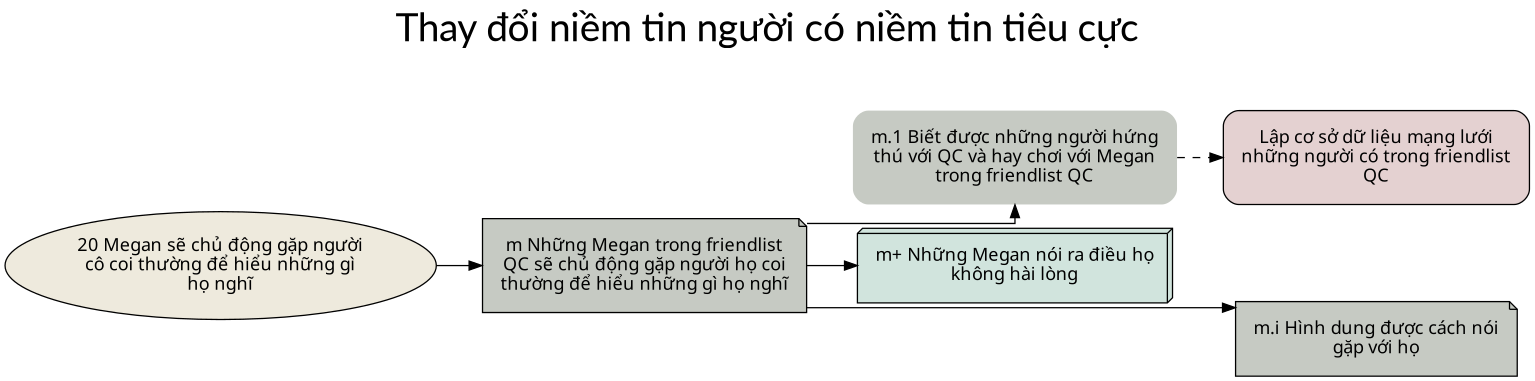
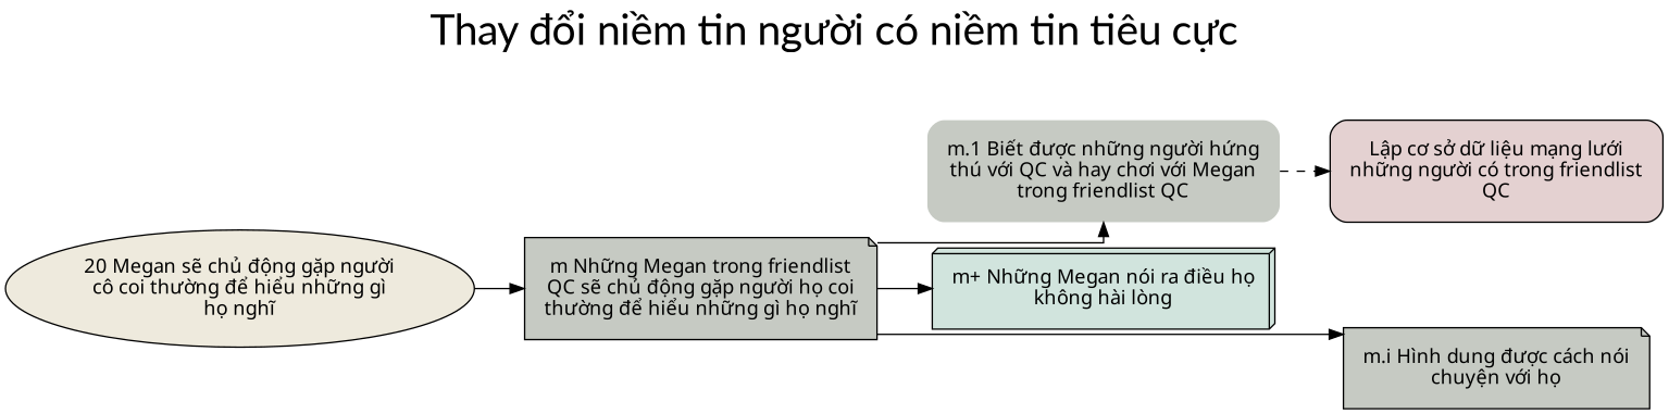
  digraph {
    fontname=Lato
    fontsize=30
    label="Thay đổi niềm tin người có niềm tin tiêu cực"
    labelloc=t
    splines=ortho
    style=rounded
    rankdir=LR
    node [fillcolor="#c6cac3" fontname="SVN-Avo" margin=0.2 shape=note style="filled, rounded"]
    edge [minlen=1 penwidth=1]
    n1 [fillcolor="#EEEADD" label="20 Megan sẽ chủ động gặp người\ncô coi thường để hiểu những gì\nhọ nghĩ" margin=0.1 shape=oval]
    n2 [label="m Những Megan trong friendlist\nQC sẽ chủ động gặp người họ coi\nthường để hiểu những gì họ nghĩ" style=filled]
    n3 [label="m.1 Biết được những người hứng\nthú với QC và hay chơi với Megan\ntrong friendlist QC" shape=plaintext]
    n4 [fillcolor="#D1E4DD" label="m+ Những Megan nói ra điều họ\nkhông hài lòng" shape=box3d]
-   n5 [label="m.i Hình dung được cách nói\ngặp với họ" style=filled]
+   n5 [label="m.i Hình dung được cách nói\nchuyện với họ" style=filled]
    n6 [fillcolor="#E4D1D1" label="Lập cơ sở dữ liệu mạng lưới\nnhững người có trong friendlist\nQC" shape=polygon]
    n1 -> n2
    n2 -> n3 [minlen=""]
    n2 -> n4
    n2 -> n5 [minlen=2]
    n3 -> n6 [style=dashed]
  }
